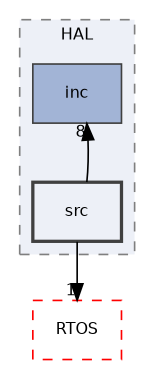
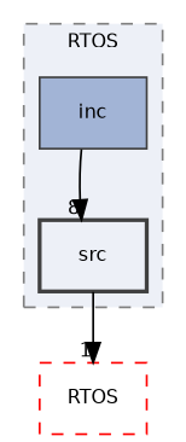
  digraph {
    compound=true
    node [color=grey25 fillcolor="#edf0f7" fontname=Helvetica fontsize=10 shape=box]
    edge [fontname=Helvetica fontsize=10 labeldistance=1.5 labelfontname=Helvetica labelfontsize=10]
    n1 [fillcolor="#a2b4d6" label=inc style="filled,"]
    n2 [label=src style="filled,bold,"]
    n3 [color=red label=RTOS style="dashed,"]
    subgraph cluster_1 {
      bgcolor="#edf0f7"
      fontname=Helvetica
      fontsize=10
-     label=HAL
+     label=RTOS
      pencolor=grey50
      style="filled,dashed,"
      n1
      n2
    }
-   n2 -> n1 [headlabel=8]
+   n1 -> n2 [headlabel=8]
    n2 -> n3 [headlabel=1]
  }
